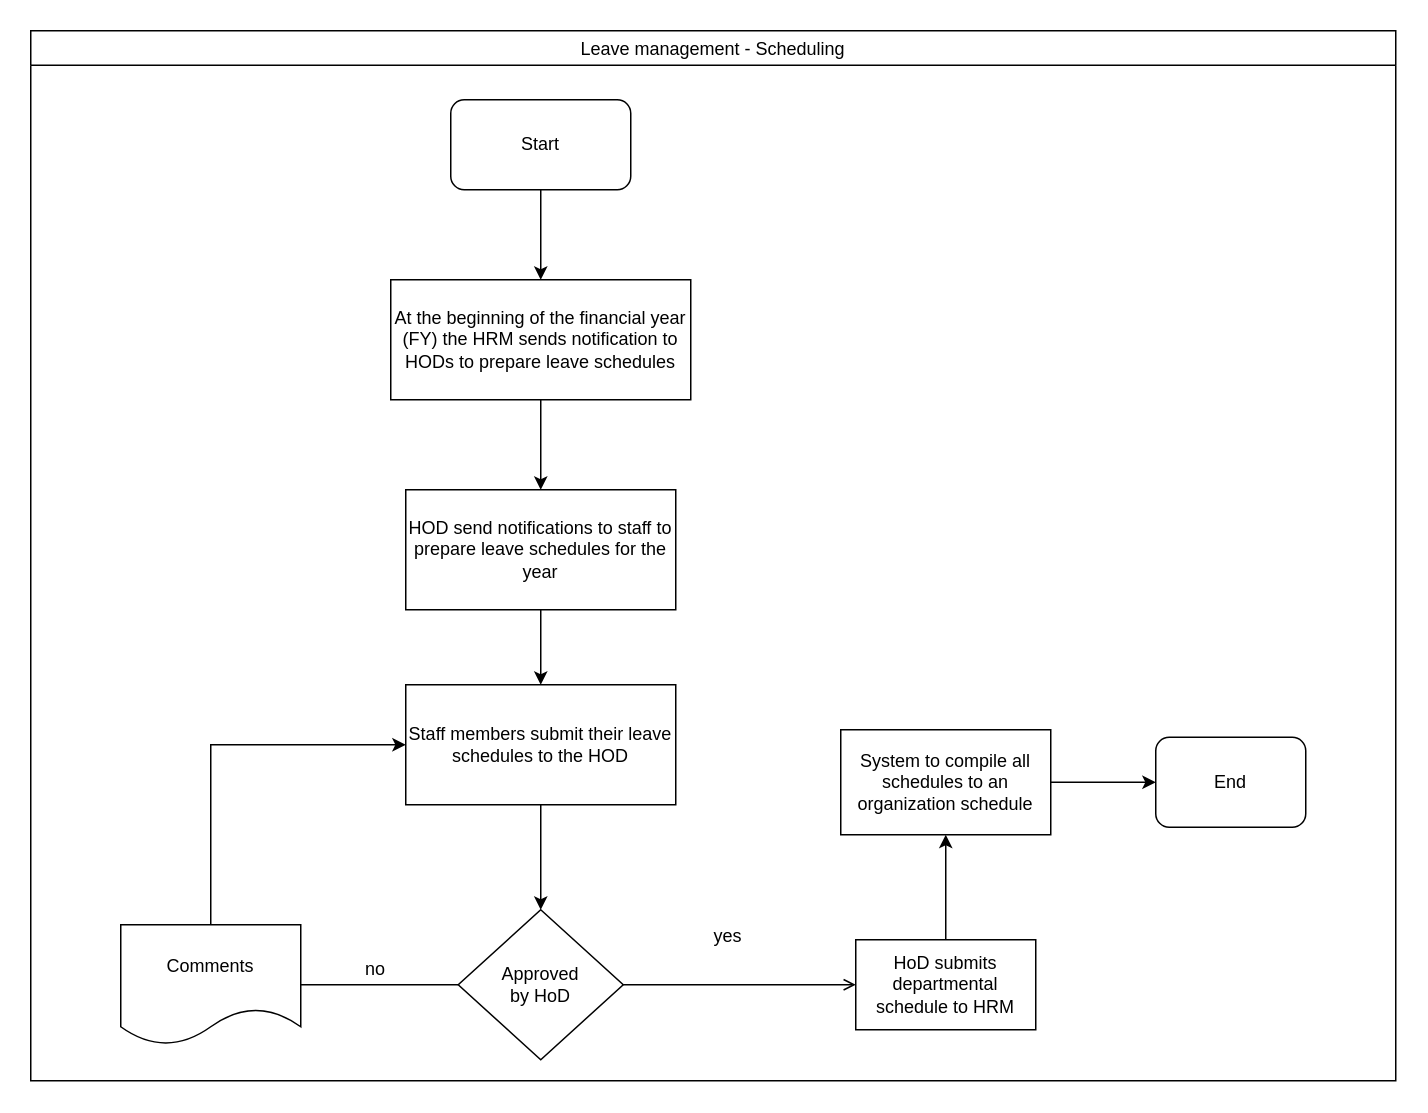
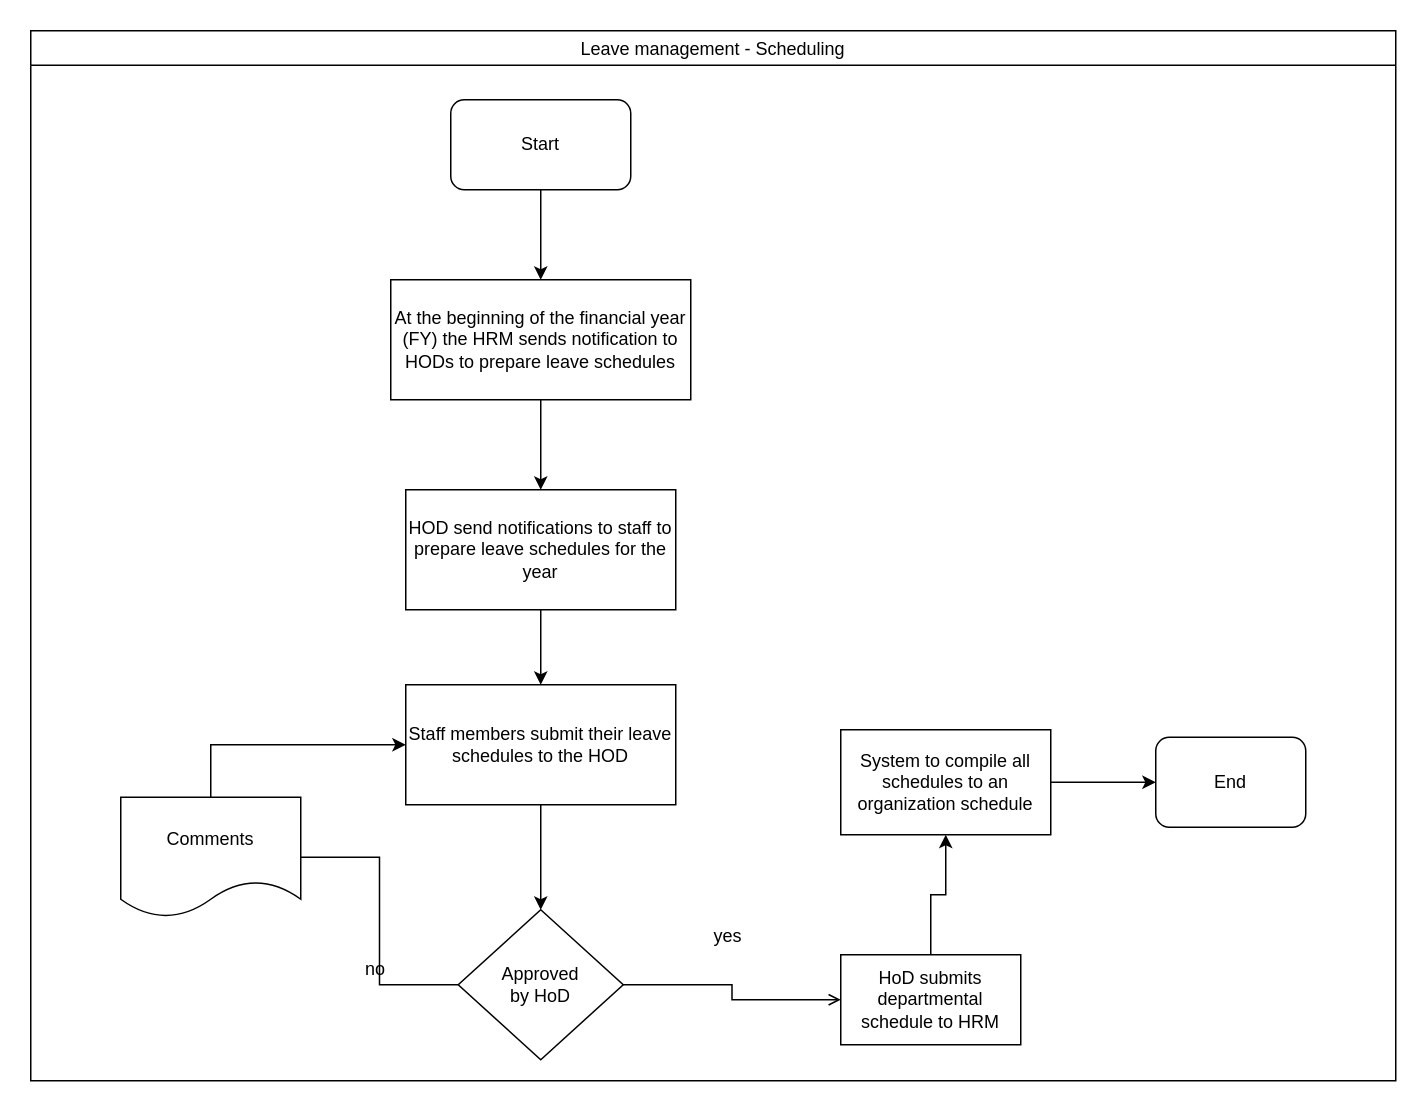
  <mxCell id="0" />
  <mxCell id="1" parent="0" />
  <mxCell id="2" value="Leave management - Scheduling " style="swimlane;fontStyle=0" vertex="1" parent="1"><mxGeometry x="20" y="20" width="910" height="700" as="geometry" /></mxCell>
  <mxCell id="3" value="Start" style="rounded=1;whiteSpace=wrap;html=1;" vertex="1" parent="2"><mxGeometry x="280" y="46" width="120" height="60" as="geometry" /></mxCell>
  <mxCell id="4" value="" style="edgeStyle=orthogonalEdgeStyle;rounded=0;orthogonalLoop=1;jettySize=auto;html=1;" edge="1" parent="2" source="5" target="8"><mxGeometry relative="1" as="geometry" /></mxCell>
  <mxCell id="5" value="&lt;span lang=&quot;EN-GB&quot;&gt;At the beginning of the financial year (FY) the HRM sends notification to HODs to &lt;span&gt;prepare&lt;/span&gt; leave schedules&lt;/span&gt;" style="rounded=0;whiteSpace=wrap;html=1;" vertex="1" parent="2"><mxGeometry x="240" y="166" width="200" height="80" as="geometry" /></mxCell>
  <mxCell id="6" value="" style="edgeStyle=orthogonalEdgeStyle;rounded=0;orthogonalLoop=1;jettySize=auto;html=1;" edge="1" parent="2" source="3" target="5"><mxGeometry relative="1" as="geometry"><mxPoint x="340" y="186" as="targetPoint" /></mxGeometry></mxCell>
  <mxCell id="7" value="" style="edgeStyle=orthogonalEdgeStyle;rounded=0;orthogonalLoop=1;jettySize=auto;html=1;" edge="1" parent="2" source="8" target="10"><mxGeometry relative="1" as="geometry" /></mxCell>
  <mxCell id="8" value="&lt;span lang=&quot;EN-GB&quot;&gt;HOD send notifications to staff to &lt;span&gt;prepare &lt;/span&gt;leave schedules for the year&lt;br&gt;&lt;/span&gt;" style="rounded=0;whiteSpace=wrap;html=1;" vertex="1" parent="2"><mxGeometry x="250" y="306" width="180" height="80" as="geometry" /></mxCell>
  <mxCell id="9" value="" style="edgeStyle=orthogonalEdgeStyle;rounded=0;orthogonalLoop=1;jettySize=auto;html=1;" edge="1" parent="2" source="10" target="13"><mxGeometry relative="1" as="geometry" /></mxCell>
  <mxCell id="10" value="&lt;span lang=&quot;EN-GB&quot;&gt;Staff members submit their leave schedules to the HOD&lt;/span&gt;" style="rounded=0;whiteSpace=wrap;html=1;" vertex="1" parent="2"><mxGeometry x="250" y="436" width="180" height="80" as="geometry" /></mxCell>
  <mxCell id="11" value="" style="edgeStyle=orthogonalEdgeStyle;rounded=0;orthogonalLoop=1;jettySize=auto;html=1;endArrow=none;" edge="1" parent="2" source="13" target="15"><mxGeometry relative="1" as="geometry" /></mxCell>
  <mxCell id="12" value="" style="edgeStyle=orthogonalEdgeStyle;rounded=0;orthogonalLoop=1;jettySize=auto;html=1;endArrow=open;" edge="1" parent="2" source="13" target="17"><mxGeometry relative="1" as="geometry" /></mxCell>
  <mxCell id="13" value="&lt;div&gt;Approved &lt;br&gt;&lt;/div&gt;&lt;div&gt;by HoD&lt;/div&gt;" style="rhombus;whiteSpace=wrap;html=1;rounded=0;" vertex="1" parent="2"><mxGeometry x="285" y="586" width="110" height="100" as="geometry" /></mxCell>
  <mxCell id="14" value="" style="edgeStyle=orthogonalEdgeStyle;rounded=0;orthogonalLoop=1;jettySize=auto;html=1;entryX=0;entryY=0.5;entryDx=0;entryDy=0;exitX=0.5;exitY=0;exitDx=0;exitDy=0;" edge="1" parent="2" source="15" target="10"><mxGeometry relative="1" as="geometry"><mxPoint x="180" y="506" as="targetPoint" /></mxGeometry></mxCell>
- <mxCell id="15" value="Comments" style="shape=document;whiteSpace=wrap;html=1;boundedLbl=1;rounded=0;" vertex="1" parent="2"><mxGeometry x="60" y="596" width="120" height="80" as="geometry" /></mxCell>
+ <mxCell id="15" value="Comments" style="shape=document;whiteSpace=wrap;html=1;boundedLbl=1;rounded=0;" vertex="1" parent="2"><mxGeometry x="60" y="511" width="120" height="80" as="geometry" /></mxCell>
  <mxCell id="16" value="" style="edgeStyle=orthogonalEdgeStyle;rounded=0;orthogonalLoop=1;jettySize=auto;html=1;" edge="1" parent="2" source="17" target="19"><mxGeometry relative="1" as="geometry" /></mxCell>
- <mxCell id="17" value="HoD submits departmental schedule to HRM" style="whiteSpace=wrap;html=1;rounded=0;" vertex="1" parent="2"><mxGeometry x="550" y="606" width="120" height="60" as="geometry" /></mxCell>
+ <mxCell id="17" value="HoD submits departmental schedule to HRM" style="whiteSpace=wrap;html=1;rounded=0;" vertex="1" parent="2"><mxGeometry x="540" y="616" width="120" height="60" as="geometry" /></mxCell>
  <mxCell id="18" value="" style="edgeStyle=orthogonalEdgeStyle;rounded=0;orthogonalLoop=1;jettySize=auto;html=1;entryX=0;entryY=0.5;entryDx=0;entryDy=0;" edge="1" parent="2" source="19" target="20"><mxGeometry relative="1" as="geometry"><mxPoint x="610" y="381" as="targetPoint" /></mxGeometry></mxCell>
  <mxCell id="19" value="System to compile all schedules to an organization schedule" style="whiteSpace=wrap;html=1;rounded=0;" vertex="1" parent="2"><mxGeometry x="540" y="466" width="140" height="70" as="geometry" /></mxCell>
  <mxCell id="20" value="End" style="rounded=1;whiteSpace=wrap;html=1;" vertex="1" parent="2"><mxGeometry x="750" y="471" width="100" height="60" as="geometry" /></mxCell>
  <mxCell id="21" value="no" style="text;html=1;strokeColor=none;fillColor=none;align=center;verticalAlign=middle;whiteSpace=wrap;rounded=0;" vertex="1" parent="1"><mxGeometry x="230" y="636" width="40" height="20" as="geometry" /></mxCell>
  <mxCell id="22" value="yes" style="text;html=1;strokeColor=none;fillColor=none;align=center;verticalAlign=middle;whiteSpace=wrap;rounded=0;" vertex="1" parent="1"><mxGeometry x="465" y="614" width="40" height="20" as="geometry" /></mxCell>
